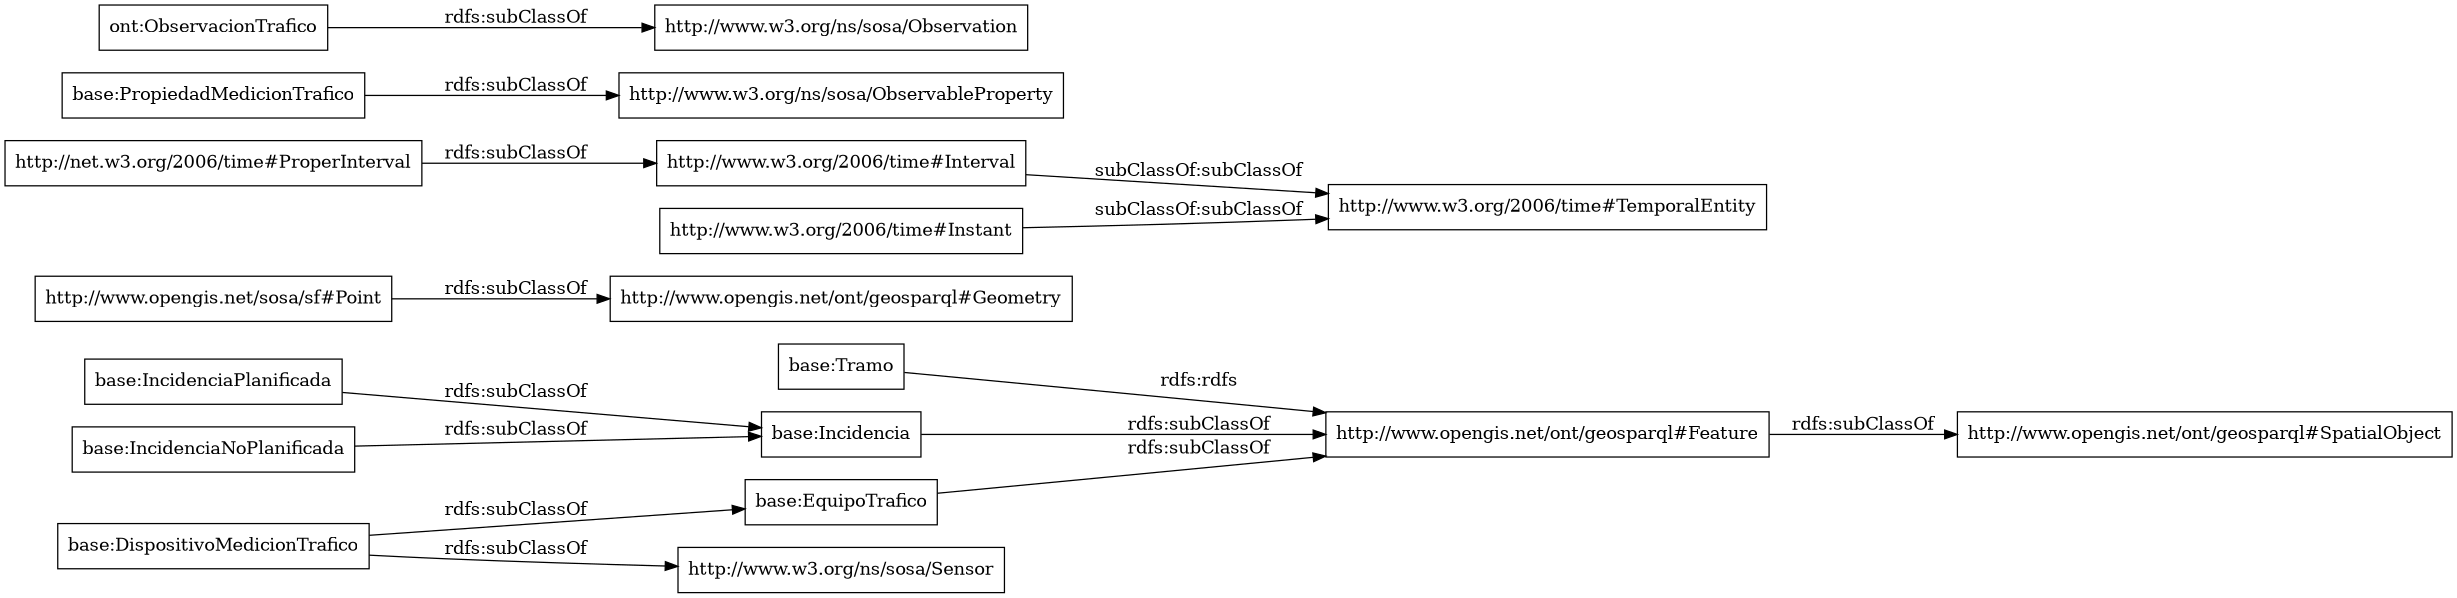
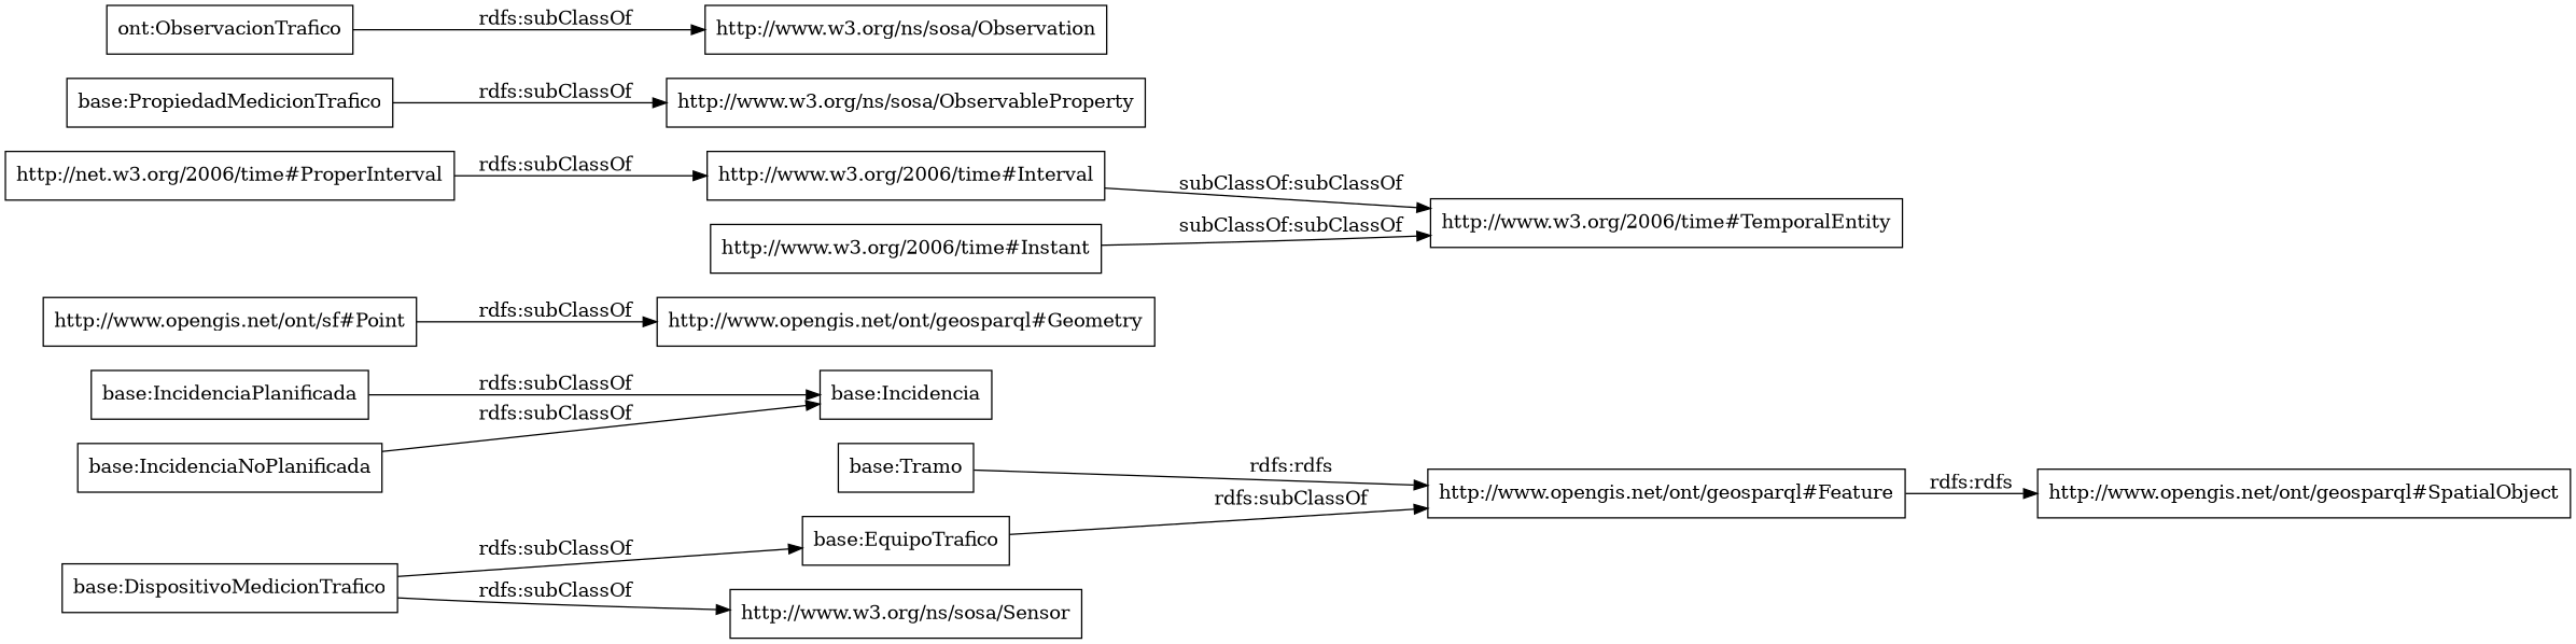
  digraph {
    rankdir=LR
    node [color=black shape=rectangle]
    "base:Tramo"
    "http://www.opengis.net/ont/geosparql#Feature"
    "http://www.opengis.net/ont/geosparql#SpatialObject"
    "base:Incidencia"
-   "http://www.opengis.net/ont/sf#Point" [label="http://www.opengis.net/sosa/sf#Point"]
+   "http://www.opengis.net/ont/sf#Point"
    "http://www.opengis.net/ont/geosparql#Geometry"
    n7 [label="http://net.w3.org/2006/time#ProperInterval"]
    "http://www.w3.org/2006/time#Interval"
    "http://www.w3.org/2006/time#TemporalEntity"
    "base:PropiedadMedicionTrafico"
    "http://www.w3.org/ns/sosa/ObservableProperty"
    "base:EquipoTrafico"
    "base:DispositivoMedicionTrafico"
    "http://www.w3.org/ns/sosa/Sensor"
    "base:IncidenciaPlanificada"
    n16 [label="ont:ObservacionTrafico"]
    "http://www.w3.org/ns/sosa/Observation"
    "base:IncidenciaNoPlanificada"
    "http://www.w3.org/2006/time#Instant"
    "base:Tramo" -> "http://www.opengis.net/ont/geosparql#Feature" [label="rdfs:rdfs"]
-   "http://www.opengis.net/ont/geosparql#Feature" -> "http://www.opengis.net/ont/geosparql#SpatialObject" [label="rdfs:subClassOf"]
-   "base:Incidencia" -> "http://www.opengis.net/ont/geosparql#Feature" [label="rdfs:subClassOf"]
+   "http://www.opengis.net/ont/geosparql#Feature" -> "http://www.opengis.net/ont/geosparql#SpatialObject" [label="rdfs:rdfs"]
    "http://www.opengis.net/ont/sf#Point" -> "http://www.opengis.net/ont/geosparql#Geometry" [label="rdfs:subClassOf"]
    n7 -> "http://www.w3.org/2006/time#Interval" [label="rdfs:subClassOf"]
    "http://www.w3.org/2006/time#Interval" -> "http://www.w3.org/2006/time#TemporalEntity" [label="subClassOf:subClassOf"]
    "base:PropiedadMedicionTrafico" -> "http://www.w3.org/ns/sosa/ObservableProperty" [label="rdfs:subClassOf"]
    "base:EquipoTrafico" -> "http://www.opengis.net/ont/geosparql#Feature" [label="rdfs:subClassOf"]
    "base:DispositivoMedicionTrafico" -> "base:EquipoTrafico" [label="rdfs:subClassOf"]
    "base:DispositivoMedicionTrafico" -> "http://www.w3.org/ns/sosa/Sensor" [label="rdfs:subClassOf"]
    "base:IncidenciaPlanificada" -> "base:Incidencia" [label="rdfs:subClassOf"]
    n16 -> "http://www.w3.org/ns/sosa/Observation" [label="rdfs:subClassOf"]
    "base:IncidenciaNoPlanificada" -> "base:Incidencia" [label="rdfs:subClassOf"]
    "http://www.w3.org/2006/time#Instant" -> "http://www.w3.org/2006/time#TemporalEntity" [label="subClassOf:subClassOf"]
  }
